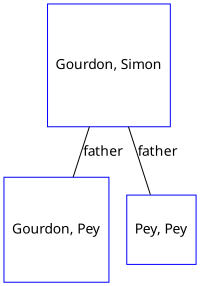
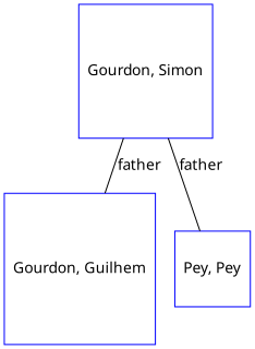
  digraph {
    fontname="Noto Sans"
    node [color=blue fontname="Noto Sans" regular=1 shape=box]
    edge [arrowsize=0.0 dir=none fontname="Noto Sans"]
-   n1 [label="Gourdon, Pey"]
+   n1 [label="Gourdon, Guilhem"]
    n2 [label="Gourdon, Simon"]
    n3 [label="Pey, Pey"]
    n2 -> n1 [label=father]
    n2 -> n3 [label=father]
  }
